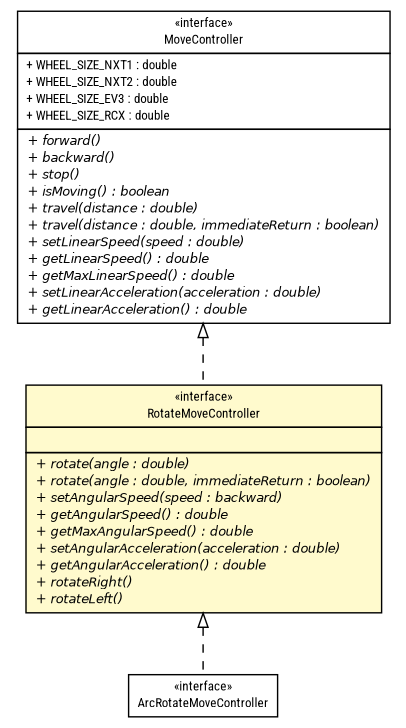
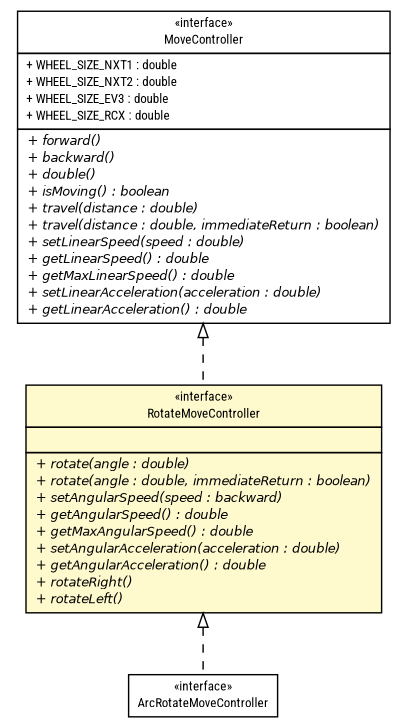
  digraph {
    fontname="Roboto Condensed"
    nodesep=0.25
    ranksep=0.5
    node [fontcolor=black fontname="Roboto Condensed" fontsize=9.0 shape=plaintext]
    edge [arrowtail=empty dir=back fontname="Roboto Condensed" fontsize=10 headport=p labelfontname=Helvetica labelfontsize=10 style=dashed tailport=p]
    n1 [label=<<table title="lejos.robotics.navigation.ArcRotateMoveController" border="0" cellborder="1" cellspacing="0" cellpadding="2" port="p" href="./ArcRotateMoveController.html"> 		<tr><td><table border="0" cellspacing="0" cellpadding="1"> <tr><td align="center" balign="center"> &#171;interface&#187; </td></tr> <tr><td align="center" balign="center"> ArcRotateMoveController </td></tr> 		</table></td></tr> 		</table>>]
-   n2 [label=<<table title="lejos.robotics.navigation.MoveController" border="0" cellborder="1" cellspacing="0" cellpadding="2" port="p" href="./MoveController.html"> 		<tr><td><table border="0" cellspacing="0" cellpadding="1"> <tr><td align="center" balign="center"> &#171;interface&#187; </td></tr> <tr><td align="center" balign="center"> MoveController </td></tr> 		</table></td></tr> 		<tr><td><table border="0" cellspacing="0" cellpadding="1"> <tr><td align="left" balign="left"> + WHEEL_SIZE_NXT1 : double </td></tr> <tr><td align="left" balign="left"> + WHEEL_SIZE_NXT2 : double </td></tr> <tr><td align="left" balign="left"> + WHEEL_SIZE_EV3 : double </td></tr> <tr><td align="left" balign="left"> + WHEEL_SIZE_RCX : double </td></tr> 		</table></td></tr> 		<tr><td><table border="0" cellspacing="0" cellpadding="1"> <tr><td align="left" balign="left"><font face="Helvetica-Oblique" point-size="9.0"> + forward() </font></td></tr> <tr><td align="left" balign="left"><font face="Helvetica-Oblique" point-size="9.0"> + backward() </font></td></tr> <tr><td align="left" balign="left"><font face="Helvetica-Oblique" point-size="9.0"> + stop() </font></td></tr> <tr><td align="left" balign="left"><font face="Helvetica-Oblique" point-size="9.0"> + isMoving() : boolean </font></td></tr> <tr><td align="left" balign="left"><font face="Helvetica-Oblique" point-size="9.0"> + travel(distance : double) </font></td></tr> <tr><td align="left" balign="left"><font face="Helvetica-Oblique" point-size="9.0"> + travel(distance : double, immediateReturn : boolean) </font></td></tr> <tr><td align="left" balign="left"><font face="Helvetica-Oblique" point-size="9.0"> + setLinearSpeed(speed : double) </font></td></tr> <tr><td align="left" balign="left"><font face="Helvetica-Oblique" point-size="9.0"> + getLinearSpeed() : double </font></td></tr> <tr><td align="left" balign="left"><font face="Helvetica-Oblique" point-size="9.0"> + getMaxLinearSpeed() : double </font></td></tr> <tr><td align="left" balign="left"><font face="Helvetica-Oblique" point-size="9.0"> + setLinearAcceleration(acceleration : double) </font></td></tr> <tr><td align="left" balign="left"><font face="Helvetica-Oblique" point-size="9.0"> + getLinearAcceleration() : double </font></td></tr> 		</table></td></tr> 		</table>>]
+   n2 [label=<<table title="lejos.robotics.navigation.MoveController" border="0" cellborder="1" cellspacing="0" cellpadding="2" port="p" href="./MoveController.html"> 		<tr><td><table border="0" cellspacing="0" cellpadding="1"> <tr><td align="center" balign="center"> &#171;interface&#187; </td></tr> <tr><td align="center" balign="center"> MoveController </td></tr> 		</table></td></tr> 		<tr><td><table border="0" cellspacing="0" cellpadding="1"> <tr><td align="left" balign="left"> + WHEEL_SIZE_NXT1 : double </td></tr> <tr><td align="left" balign="left"> + WHEEL_SIZE_NXT2 : double </td></tr> <tr><td align="left" balign="left"> + WHEEL_SIZE_EV3 : double </td></tr> <tr><td align="left" balign="left"> + WHEEL_SIZE_RCX : double </td></tr> 		</table></td></tr> 		<tr><td><table border="0" cellspacing="0" cellpadding="1"> <tr><td align="left" balign="left"><font face="Helvetica-Oblique" point-size="9.0"> + forward() </font></td></tr> <tr><td align="left" balign="left"><font face="Helvetica-Oblique" point-size="9.0"> + backward() </font></td></tr> <tr><td align="left" balign="left"><font face="Helvetica-Oblique" point-size="9.0"> + double() </font></td></tr> <tr><td align="left" balign="left"><font face="Helvetica-Oblique" point-size="9.0"> + isMoving() : boolean </font></td></tr> <tr><td align="left" balign="left"><font face="Helvetica-Oblique" point-size="9.0"> + travel(distance : double) </font></td></tr> <tr><td align="left" balign="left"><font face="Helvetica-Oblique" point-size="9.0"> + travel(distance : double, immediateReturn : boolean) </font></td></tr> <tr><td align="left" balign="left"><font face="Helvetica-Oblique" point-size="9.0"> + setLinearSpeed(speed : double) </font></td></tr> <tr><td align="left" balign="left"><font face="Helvetica-Oblique" point-size="9.0"> + getLinearSpeed() : double </font></td></tr> <tr><td align="left" balign="left"><font face="Helvetica-Oblique" point-size="9.0"> + getMaxLinearSpeed() : double </font></td></tr> <tr><td align="left" balign="left"><font face="Helvetica-Oblique" point-size="9.0"> + setLinearAcceleration(acceleration : double) </font></td></tr> <tr><td align="left" balign="left"><font face="Helvetica-Oblique" point-size="9.0"> + getLinearAcceleration() : double </font></td></tr> 		</table></td></tr> 		</table>>]
    n3 [label=<<table title="lejos.robotics.navigation.RotateMoveController" border="0" cellborder="1" cellspacing="0" cellpadding="2" port="p" bgcolor="lemonChiffon" href="./RotateMoveController.html"> 		<tr><td><table border="0" cellspacing="0" cellpadding="1"> <tr><td align="center" balign="center"> &#171;interface&#187; </td></tr> <tr><td align="center" balign="center"> RotateMoveController </td></tr> 		</table></td></tr> 		<tr><td><table border="0" cellspacing="0" cellpadding="1"> <tr><td align="left" balign="left">  </td></tr> 		</table></td></tr> 		<tr><td><table border="0" cellspacing="0" cellpadding="1"> <tr><td align="left" balign="left"><font face="Helvetica-Oblique" point-size="9.0"> + rotate(angle : double) </font></td></tr> <tr><td align="left" balign="left"><font face="Helvetica-Oblique" point-size="9.0"> + rotate(angle : double, immediateReturn : boolean) </font></td></tr> <tr><td align="left" balign="left"><font face="Helvetica-Oblique" point-size="9.0"> + setAngularSpeed(speed : backward) </font></td></tr> <tr><td align="left" balign="left"><font face="Helvetica-Oblique" point-size="9.0"> + getAngularSpeed() : double </font></td></tr> <tr><td align="left" balign="left"><font face="Helvetica-Oblique" point-size="9.0"> + getMaxAngularSpeed() : double </font></td></tr> <tr><td align="left" balign="left"><font face="Helvetica-Oblique" point-size="9.0"> + setAngularAcceleration(acceleration : double) </font></td></tr> <tr><td align="left" balign="left"><font face="Helvetica-Oblique" point-size="9.0"> + getAngularAcceleration() : double </font></td></tr> <tr><td align="left" balign="left"><font face="Helvetica-Oblique" point-size="9.0"> + rotateRight() </font></td></tr> <tr><td align="left" balign="left"><font face="Helvetica-Oblique" point-size="9.0"> + rotateLeft() </font></td></tr> 		</table></td></tr> 		</table>>]
    n2 -> n3
    n3 -> n1
  }
